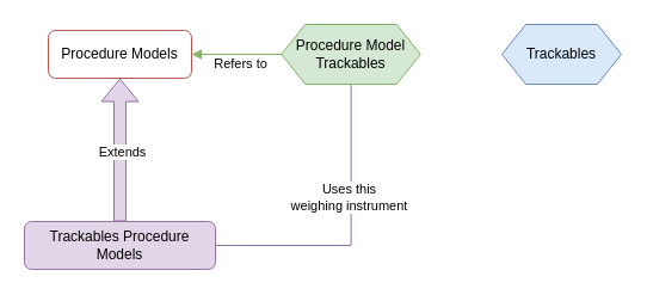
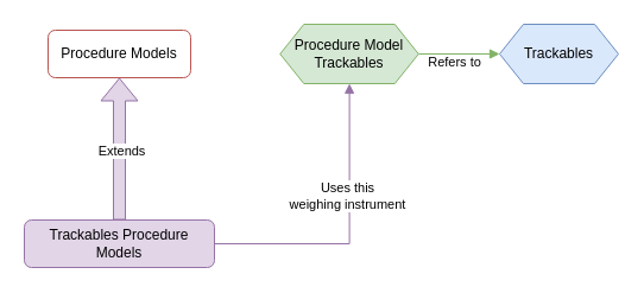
  <mxCell id="0" />
  <mxCell id="1" parent="0" />
  <mxCell id="2" value="Procedure Models" style="rounded=1;whiteSpace=wrap;html=1;fillColor=#ffffff;strokeColor=#b85450;" vertex="1" parent="1"><mxGeometry x="40" y="25" width="120" height="40" as="geometry" /></mxCell>
  <mxCell id="3" style="edgeStyle=orthogonalEdgeStyle;rounded=0;orthogonalLoop=1;jettySize=auto;html=1;shape=flexArrow;fillColor=#e1d5e7;strokeColor=#9673a6;" edge="1" parent="1" source="7" target="2"><mxGeometry relative="1" as="geometry" /></mxCell>
  <mxCell id="4" value="Extends" style="edgeLabel;html=1;align=center;verticalAlign=middle;resizable=0;points=[];" vertex="1" connectable="0" parent="3"><mxGeometry x="-0.008" y="-1" relative="1" as="geometry"><mxPoint y="1" as="offset" /></mxGeometry></mxCell>
- <mxCell id="5" style="edgeStyle=orthogonalEdgeStyle;rounded=0;orthogonalLoop=1;jettySize=auto;html=1;endArrow=none;endFill=1;fillColor=#e1d5e7;strokeColor=#9673a6;" edge="1" parent="1" source="7" target="13"><mxGeometry relative="1" as="geometry" /></mxCell>
+ <mxCell id="5" style="edgeStyle=orthogonalEdgeStyle;rounded=0;orthogonalLoop=1;jettySize=auto;html=1;endArrow=block;endFill=1;fillColor=#e1d5e7;strokeColor=#9673a6;" edge="1" parent="1" source="7" target="13"><mxGeometry relative="1" as="geometry" /></mxCell>
  <mxCell id="6" value="Uses this&lt;br&gt;weighing instrument" style="edgeLabel;html=1;align=center;verticalAlign=middle;resizable=0;points=[];" vertex="1" connectable="0" parent="5"><mxGeometry x="0.236" y="2" relative="1" as="geometry"><mxPoint as="offset" /></mxGeometry></mxCell>
  <mxCell id="7" value="Trackables Procedure Models" style="rounded=1;whiteSpace=wrap;html=1;fillColor=#e1d5e7;strokeColor=#9673a6;" vertex="1" parent="1"><mxGeometry x="20" y="185" width="160" height="40" as="geometry" /></mxCell>
  <mxCell id="8" value="Trackables" style="shape=hexagon;perimeter=hexagonPerimeter2;whiteSpace=wrap;html=1;fixedSize=1;fillColor=#dae8fc;strokeColor=#6c8ebf;" vertex="1" parent="1"><mxGeometry x="420" y="20" width="100" height="50" as="geometry" /></mxCell>
- <mxCell id="11" style="edgeStyle=orthogonalEdgeStyle;rounded=0;orthogonalLoop=1;jettySize=auto;html=1;endArrow=block;endFill=1;fillColor=#d5e8d4;strokeColor=#82b366;" edge="1" parent="1" source="13" target="2"><mxGeometry relative="1" as="geometry" /></mxCell>
- <mxCell id="12" value="Refers to" style="edgeLabel;html=1;align=center;verticalAlign=middle;resizable=0;points=[];" vertex="1" connectable="0" parent="11"><mxGeometry x="0.043" y="-2" relative="1" as="geometry"><mxPoint x="4" y="9" as="offset" /></mxGeometry></mxCell>
+ <mxCell id="9" style="edgeStyle=orthogonalEdgeStyle;rounded=0;orthogonalLoop=1;jettySize=auto;html=1;endArrow=block;endFill=1;fillColor=#d5e8d4;strokeColor=#82b366;" edge="1" parent="1" source="13" target="8"><mxGeometry relative="1" as="geometry" /></mxCell>
+ <mxCell id="10" value="Refers to" style="edgeLabel;html=1;align=center;verticalAlign=middle;resizable=0;points=[];" vertex="1" connectable="0" parent="9"><mxGeometry x="-0.202" y="1" relative="1" as="geometry"><mxPoint x="3" y="7" as="offset" /></mxGeometry></mxCell>
  <mxCell id="13" value="Procedure Model Trackables" style="shape=hexagon;perimeter=hexagonPerimeter2;whiteSpace=wrap;html=1;fixedSize=1;fillColor=#d5e8d4;strokeColor=#82b366;" vertex="1" parent="1"><mxGeometry x="235.25" y="20" width="116.5" height="50" as="geometry" /></mxCell>
